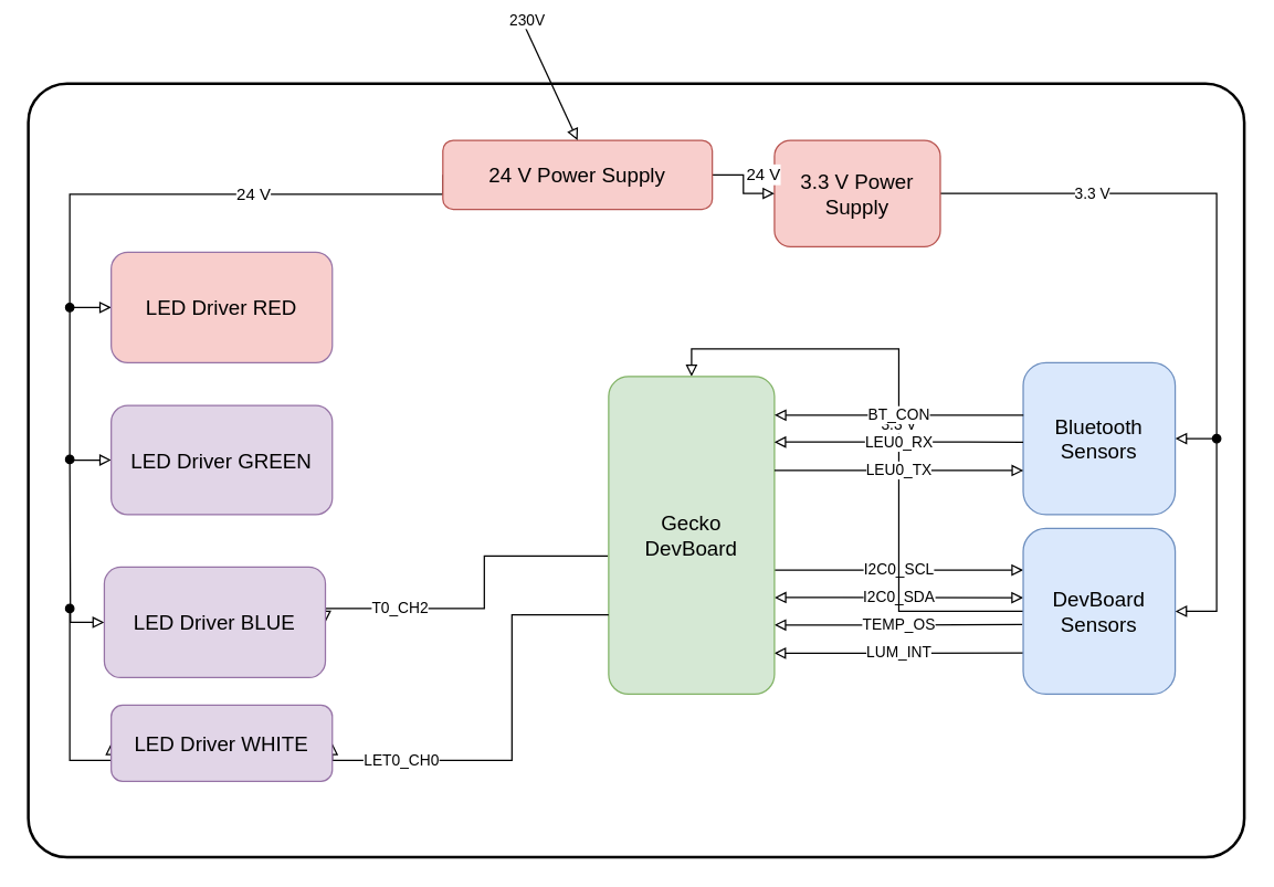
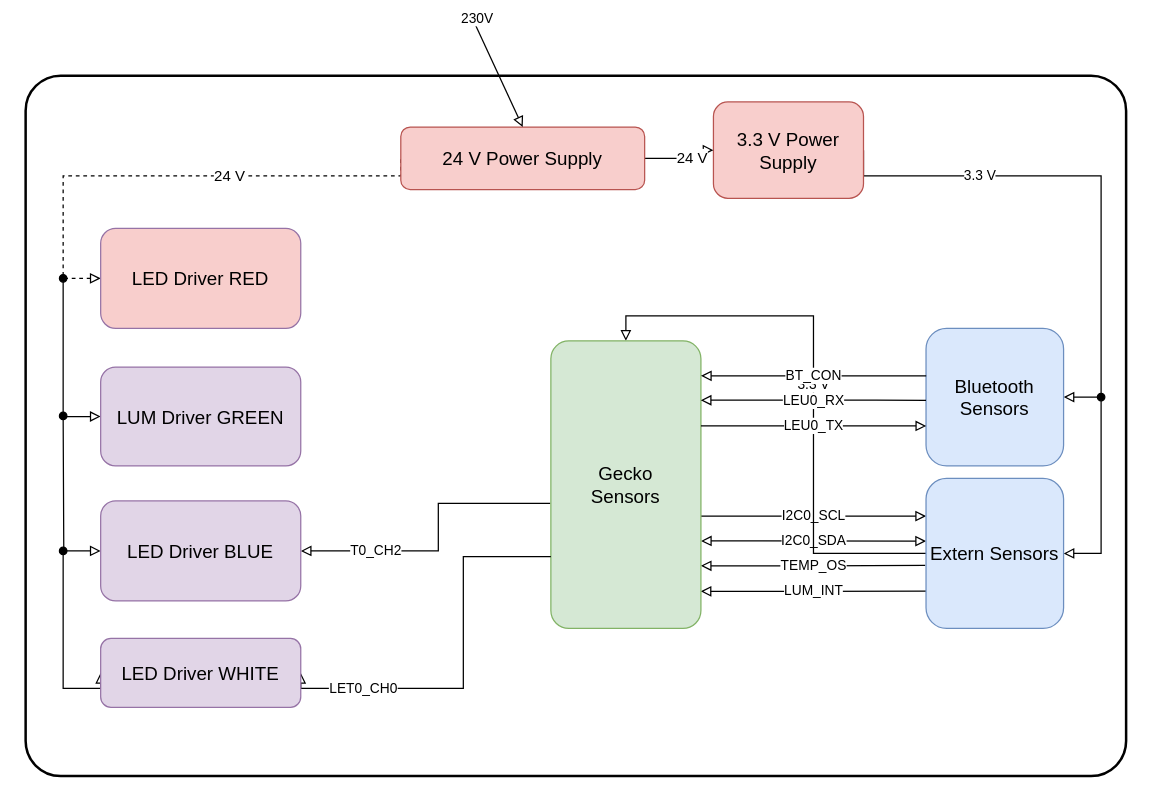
  <mxCell id="0" />
  <mxCell id="1" parent="0" />
  <mxCell id="2" value="" style="rounded=1;whiteSpace=wrap;html=1;fillColor=none;arcSize=5;strokeWidth=2;" vertex="1" parent="1"><mxGeometry x="20" y="60" width="880" height="560" as="geometry" /></mxCell>
  <mxCell id="3" value="3.3 V" style="edgeStyle=orthogonalEdgeStyle;rounded=0;orthogonalLoop=1;jettySize=auto;html=1;exitX=1;exitY=0.5;exitDx=0;exitDy=0;entryX=1;entryY=0.5;entryDx=0;entryDy=0;startArrow=none;startFill=0;endArrow=block;endFill=0;" parent="1" source="4" target="18" edge="1"><mxGeometry x="-0.458" relative="1" as="geometry"><Array as="points"><mxPoint x="880" y="140" /><mxPoint x="880" y="317" /></Array><mxPoint as="offset" /></mxGeometry></mxCell>
- <mxCell id="4" value="3.3 V Power Supply" style="rounded=1;whiteSpace=wrap;html=1;fillColor=#f8cecc;strokeColor=#b85450;fontSize=15;" parent="1" vertex="1"><mxGeometry x="560" y="101" width="120" height="77" as="geometry" /></mxCell>
+ <mxCell id="4" value="3.3 V Power Supply" style="rounded=1;whiteSpace=wrap;html=1;fillColor=#f8cecc;strokeColor=#b85450;fontSize=15;" parent="1" vertex="1"><mxGeometry x="570" y="81" width="120" height="77" as="geometry" /></mxCell>
  <mxCell id="5" style="edgeStyle=orthogonalEdgeStyle;rounded=0;orthogonalLoop=1;jettySize=auto;html=1;exitX=0;exitY=0.5;exitDx=0;exitDy=0;startArrow=block;startFill=0;endArrow=oval;endFill=1;" parent="1" source="6" edge="1"><mxGeometry relative="1" as="geometry"><mxPoint x="50" y="222" as="targetPoint" /><Array as="points"><mxPoint x="50" y="333" /><mxPoint x="50" y="222" /></Array></mxGeometry></mxCell>
- <mxCell id="6" value="LED Driver GREEN" style="rounded=1;whiteSpace=wrap;html=1;fillColor=#e1d5e7;fontSize=15;strokeColor=#9673a6;" parent="1" vertex="1"><mxGeometry x="80" y="293" width="160" height="79" as="geometry" /></mxCell>
+ <mxCell id="6" value="LUM Driver GREEN" style="rounded=1;whiteSpace=wrap;html=1;fillColor=#e1d5e7;fontSize=15;strokeColor=#9673a6;" parent="1" vertex="1"><mxGeometry x="80" y="293" width="160" height="79" as="geometry" /></mxCell>
  <mxCell id="7" value="T0_CH2" style="edgeStyle=orthogonalEdgeStyle;rounded=0;orthogonalLoop=1;jettySize=auto;html=1;exitX=1;exitY=0.5;exitDx=0;exitDy=0;startArrow=block;startFill=0;endArrow=none;endFill=0;entryX=-0.004;entryY=0.565;entryDx=0;entryDy=0;entryPerimeter=0;" parent="1" source="9" target="15" edge="1"><mxGeometry x="-0.495" relative="1" as="geometry"><mxPoint x="439" y="402" as="targetPoint" /><Array as="points"><mxPoint x="350" y="440" /><mxPoint x="350" y="402" /></Array><mxPoint as="offset" /></mxGeometry></mxCell>
  <mxCell id="8" style="edgeStyle=orthogonalEdgeStyle;rounded=0;orthogonalLoop=1;jettySize=auto;html=1;exitX=0;exitY=0.5;exitDx=0;exitDy=0;startArrow=block;startFill=0;endArrow=oval;endFill=1;" parent="1" source="9" edge="1"><mxGeometry relative="1" as="geometry"><mxPoint x="50" y="332" as="targetPoint" /></mxGeometry></mxCell>
- <mxCell id="9" value="LED Driver BLUE" style="rounded=1;whiteSpace=wrap;html=1;fillColor=#e1d5e7;fontSize=15;strokeColor=#9673a6;" parent="1" vertex="1"><mxGeometry x="75" y="410" width="160" height="80" as="geometry" /></mxCell>
+ <mxCell id="9" value="LED Driver BLUE" style="rounded=1;whiteSpace=wrap;html=1;fillColor=#e1d5e7;fontSize=15;strokeColor=#9673a6;" parent="1" vertex="1"><mxGeometry x="80" y="400" width="160" height="80" as="geometry" /></mxCell>
  <mxCell id="10" value="LUM_INT" style="edgeStyle=orthogonalEdgeStyle;rounded=0;orthogonalLoop=1;jettySize=auto;html=1;exitX=0.998;exitY=0.871;exitDx=0;exitDy=0;startArrow=block;startFill=0;endArrow=none;endFill=0;entryX=-0.002;entryY=0.635;entryDx=0;entryDy=0;entryPerimeter=0;exitPerimeter=0;" parent="1" source="15" edge="1"><mxGeometry relative="1" as="geometry"><mxPoint x="740.034" y="472.138" as="targetPoint" /><Array as="points"><mxPoint x="650" y="472" /></Array></mxGeometry></mxCell>
  <mxCell id="11" value="TEMP_OS" style="edgeStyle=orthogonalEdgeStyle;rounded=0;orthogonalLoop=1;jettySize=auto;html=1;exitX=0.999;exitY=0.782;exitDx=0;exitDy=0;entryX=-0.003;entryY=0.542;entryDx=0;entryDy=0;startArrow=block;startFill=0;endArrow=none;endFill=0;exitPerimeter=0;entryPerimeter=0;" parent="1" source="15" edge="1"><mxGeometry relative="1" as="geometry"><mxPoint x="739.345" y="451.448" as="targetPoint" /><Array as="points"><mxPoint x="650" y="451" /></Array></mxGeometry></mxCell>
  <mxCell id="12" value="I2C0_SDA" style="edgeStyle=orthogonalEdgeStyle;rounded=0;orthogonalLoop=1;jettySize=auto;html=1;startArrow=block;startFill=0;endArrow=block;endFill=0;" parent="1" edge="1"><mxGeometry x="-0.002" relative="1" as="geometry"><mxPoint x="560" y="432" as="sourcePoint" /><mxPoint x="740" y="432.138" as="targetPoint" /><Array as="points"><mxPoint x="560" y="432" /></Array><mxPoint as="offset" /></mxGeometry></mxCell>
  <mxCell id="13" value="I2C0_SCL" style="edgeStyle=orthogonalEdgeStyle;rounded=0;orthogonalLoop=1;jettySize=auto;html=1;exitX=0.999;exitY=0.609;exitDx=0;exitDy=0;startArrow=none;startFill=0;endArrow=block;endFill=0;entryX=-0.002;entryY=0.361;entryDx=0;entryDy=0;entryPerimeter=0;exitPerimeter=0;" parent="1" source="15" edge="1"><mxGeometry relative="1" as="geometry"><mxPoint x="740.034" y="412.138" as="targetPoint" /><Array as="points" /></mxGeometry></mxCell>
  <mxCell id="14" value="3.3 V" style="edgeStyle=orthogonalEdgeStyle;rounded=0;orthogonalLoop=1;jettySize=auto;html=1;exitX=0.5;exitY=0;exitDx=0;exitDy=0;startArrow=block;startFill=0;endArrow=none;endFill=0;" parent="1" source="15" target="26" edge="1"><mxGeometry relative="1" as="geometry" /></mxCell>
- <mxCell id="15" value="Gecko &lt;br&gt;DevBoard" style="rounded=1;whiteSpace=wrap;html=1;arcSize=12;fillColor=#d5e8d4;strokeColor=#82b366;fontSize=15;" parent="1" vertex="1"><mxGeometry x="440" y="272" width="120" height="230" as="geometry" /></mxCell>
+ <mxCell id="15" value="Gecko &lt;br&gt;Sensors" style="rounded=1;whiteSpace=wrap;html=1;arcSize=12;fillColor=#d5e8d4;strokeColor=#82b366;fontSize=15;" parent="1" vertex="1"><mxGeometry x="440" y="272" width="120" height="230" as="geometry" /></mxCell>
  <mxCell id="16" style="edgeStyle=orthogonalEdgeStyle;rounded=0;orthogonalLoop=1;jettySize=auto;html=1;exitX=1;exitY=0.5;exitDx=0;exitDy=0;startArrow=none;startFill=0;endArrow=block;endFill=0;entryX=0;entryY=0.5;entryDx=0;entryDy=0;" parent="1" source="27" target="4" edge="1"><mxGeometry relative="1" as="geometry"><mxPoint x="439.529" y="139.059" as="sourcePoint" /><mxPoint x="550" y="140" as="targetPoint" /></mxGeometry></mxCell>
  <mxCell id="17" value="24 V" style="text;html=1;resizable=0;points=[];align=center;verticalAlign=middle;labelBackgroundColor=#ffffff;spacingTop=-2;" parent="16" vertex="1" connectable="0"><mxGeometry x="-0.236" y="5" relative="1" as="geometry"><mxPoint x="14" y="5.5" as="offset" /></mxGeometry></mxCell>
  <mxCell id="18" value="Bluetooth Sensors" style="rounded=1;whiteSpace=wrap;html=1;fillColor=#dae8fc;strokeColor=#6c8ebf;fontSize=15;" parent="1" vertex="1"><mxGeometry x="740" y="262" width="110" height="110" as="geometry" /></mxCell>
- <mxCell id="19" style="edgeStyle=orthogonalEdgeStyle;rounded=0;orthogonalLoop=1;jettySize=auto;html=1;startArrow=block;startFill=0;endArrow=none;endFill=0;entryX=0;entryY=0.5;entryDx=0;entryDy=0;exitX=0;exitY=0.5;exitDx=0;exitDy=0;" parent="1" source="21" target="27" edge="1"><mxGeometry relative="1" as="geometry"><mxPoint x="310" y="139" as="targetPoint" /><Array as="points"><mxPoint x="50" y="222" /><mxPoint x="50" y="140" /></Array><mxPoint x="70" y="270" as="sourcePoint" /></mxGeometry></mxCell>
+ <mxCell id="19" style="edgeStyle=orthogonalEdgeStyle;rounded=0;orthogonalLoop=1;jettySize=auto;html=1;startArrow=block;startFill=0;endArrow=none;endFill=0;entryX=0;entryY=0.5;entryDx=0;entryDy=0;exitX=0;exitY=0.5;exitDx=0;exitDy=0;dashed=1;" parent="1" source="21" target="27" edge="1"><mxGeometry relative="1" as="geometry"><mxPoint x="310" y="139" as="targetPoint" /><Array as="points"><mxPoint x="50" y="222" /><mxPoint x="50" y="140" /></Array><mxPoint x="70" y="270" as="sourcePoint" /></mxGeometry></mxCell>
  <mxCell id="20" value="24 V" style="text;html=1;resizable=0;points=[];align=center;verticalAlign=middle;labelBackgroundColor=#ffffff;" parent="19" vertex="1" connectable="0"><mxGeometry x="0.254" y="-2" relative="1" as="geometry"><mxPoint x="-3.5" y="-2" as="offset" /></mxGeometry></mxCell>
  <mxCell id="21" value="LED Driver RED" style="rounded=1;whiteSpace=wrap;html=1;fillColor=#f8cecc;fontSize=15;strokeColor=#9673a6;" parent="1" vertex="1"><mxGeometry x="80" y="182" width="160" height="80" as="geometry" /></mxCell>
  <mxCell id="22" value="LET0_CH0" style="edgeStyle=orthogonalEdgeStyle;rounded=0;orthogonalLoop=1;jettySize=auto;html=1;exitX=1;exitY=0.5;exitDx=0;exitDy=0;entryX=0;entryY=0.75;entryDx=0;entryDy=0;startArrow=block;startFill=0;endArrow=none;endFill=0;" parent="1" source="24" target="15" edge="1"><mxGeometry x="-0.607" relative="1" as="geometry"><Array as="points"><mxPoint x="370" y="550" /><mxPoint x="370" y="445" /></Array><mxPoint as="offset" /></mxGeometry></mxCell>
  <mxCell id="23" style="edgeStyle=orthogonalEdgeStyle;rounded=0;orthogonalLoop=1;jettySize=auto;html=1;exitX=0;exitY=0.5;exitDx=0;exitDy=0;startArrow=block;startFill=0;endArrow=oval;endFill=1;" parent="1" source="24" edge="1"><mxGeometry relative="1" as="geometry"><mxPoint x="50" y="440" as="targetPoint" /><Array as="points"><mxPoint x="50" y="550" /></Array></mxGeometry></mxCell>
  <mxCell id="24" value="LED Driver WHITE" style="rounded=1;whiteSpace=wrap;html=1;fillColor=#e1d5e7;fontSize=15;strokeColor=#9673a6;" parent="1" vertex="1"><mxGeometry x="80" y="510" width="160" height="55" as="geometry" /></mxCell>
  <mxCell id="25" style="edgeStyle=orthogonalEdgeStyle;rounded=0;orthogonalLoop=1;jettySize=auto;html=1;exitX=1;exitY=0.5;exitDx=0;exitDy=0;startArrow=block;startFill=0;endArrow=oval;endFill=1;" parent="1" source="26" edge="1"><mxGeometry relative="1" as="geometry"><mxPoint x="880" y="317" as="targetPoint" /><Array as="points"><mxPoint x="880" y="442" /><mxPoint x="880" y="317" /></Array></mxGeometry></mxCell>
- <mxCell id="26" value="DevBoard Sensors" style="rounded=1;whiteSpace=wrap;html=1;fillColor=#dae8fc;strokeColor=#6c8ebf;fontSize=15;" parent="1" vertex="1"><mxGeometry x="740" y="382" width="110" height="120" as="geometry" /></mxCell>
+ <mxCell id="26" value="Extern Sensors" style="rounded=1;whiteSpace=wrap;html=1;fillColor=#dae8fc;strokeColor=#6c8ebf;fontSize=15;" parent="1" vertex="1"><mxGeometry x="740" y="382" width="110" height="120" as="geometry" /></mxCell>
  <mxCell id="27" value="24 V Power Supply" style="rounded=1;whiteSpace=wrap;html=1;fillColor=#f8cecc;strokeColor=#b85450;fontSize=15;" parent="1" vertex="1"><mxGeometry x="320" y="101" width="195" height="50" as="geometry" /></mxCell>
  <mxCell id="28" value="LEU0_TX" style="edgeStyle=orthogonalEdgeStyle;rounded=0;orthogonalLoop=1;jettySize=auto;html=1;exitX=0.999;exitY=0.609;exitDx=0;exitDy=0;startArrow=none;startFill=0;endArrow=block;endFill=0;entryX=-0.002;entryY=0.361;entryDx=0;entryDy=0;entryPerimeter=0;exitPerimeter=0;" parent="1" edge="1"><mxGeometry relative="1" as="geometry"><mxPoint x="740.154" y="340.068" as="targetPoint" /><Array as="points"><mxPoint x="700.15" y="340" /><mxPoint x="700.15" y="340" /></Array><mxPoint x="560" y="340" as="sourcePoint" /></mxGeometry></mxCell>
  <mxCell id="29" value="LEU0_RX" style="edgeStyle=orthogonalEdgeStyle;rounded=0;orthogonalLoop=1;jettySize=auto;html=1;exitX=0.999;exitY=0.609;exitDx=0;exitDy=0;startArrow=block;startFill=0;endArrow=none;endFill=0;entryX=-0.002;entryY=0.361;entryDx=0;entryDy=0;entryPerimeter=0;exitPerimeter=0;" parent="1" edge="1"><mxGeometry relative="1" as="geometry"><mxPoint x="740.004" y="319.568" as="targetPoint" /><Array as="points"><mxPoint x="700" y="319.5" /><mxPoint x="700" y="319.5" /></Array><mxPoint x="559.85" y="319.5" as="sourcePoint" /></mxGeometry></mxCell>
  <mxCell id="30" value="BT_CON" style="edgeStyle=orthogonalEdgeStyle;rounded=0;orthogonalLoop=1;jettySize=auto;html=1;exitX=0.999;exitY=0.609;exitDx=0;exitDy=0;startArrow=block;startFill=0;endArrow=none;endFill=0;entryX=-0.002;entryY=0.361;entryDx=0;entryDy=0;entryPerimeter=0;exitPerimeter=0;" parent="1" edge="1"><mxGeometry relative="1" as="geometry"><mxPoint x="740.154" y="300.068" as="targetPoint" /><Array as="points"><mxPoint x="700.15" y="300" /><mxPoint x="700.15" y="300" /></Array><mxPoint x="560" y="300" as="sourcePoint" /></mxGeometry></mxCell>
  <mxCell id="31" value="230V" style="endArrow=block;html=1;entryX=0.5;entryY=0;entryDx=0;entryDy=0;startArrow=none;startFill=0;endFill=0;" edge="1" parent="1" target="27"><mxGeometry x="-1" y="-10" width="50" height="50" relative="1" as="geometry"><mxPoint x="380" y="20" as="sourcePoint" /><mxPoint x="400" y="-40" as="targetPoint" /><mxPoint x="10" y="-10" as="offset" /></mxGeometry></mxCell>
